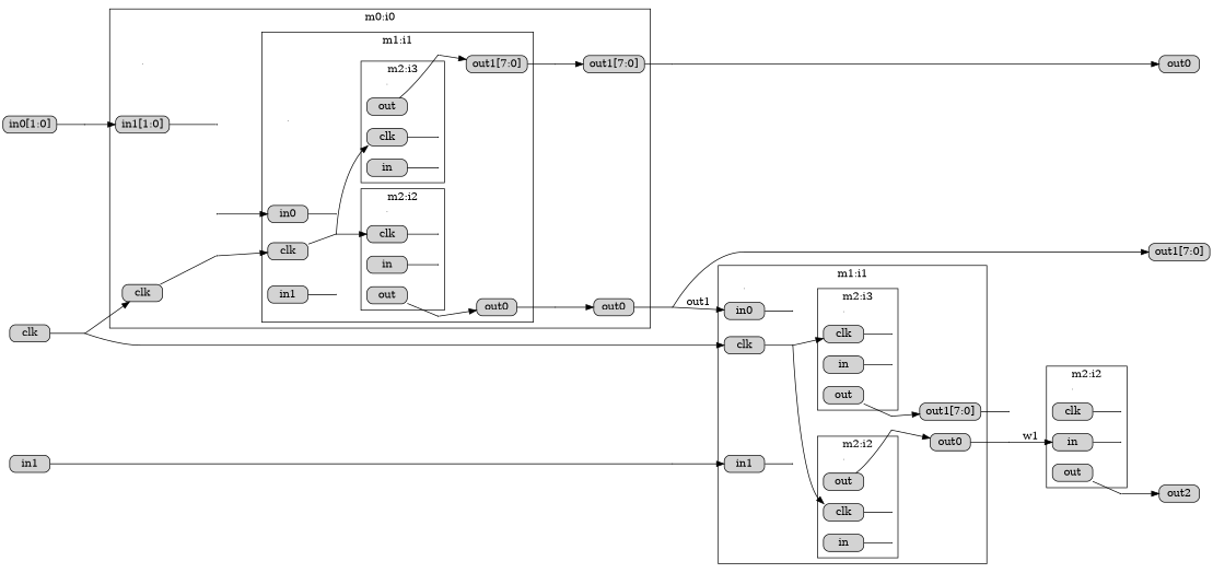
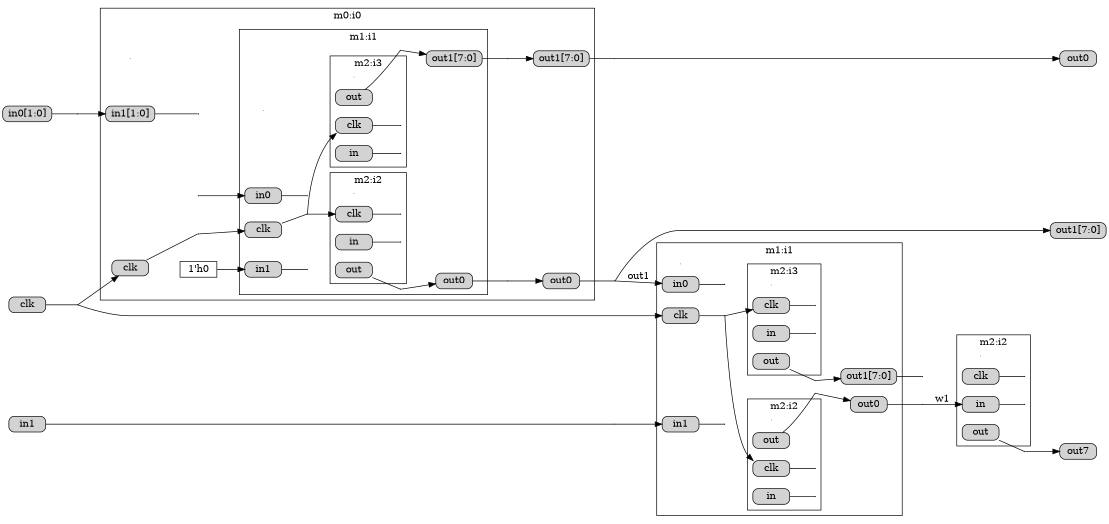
  digraph {
    rankdir=LR
    splines=true
    node [shape=point]
    edge [dir=none labelfloat=false]
    n1 [height=0.1 label=clk shape=box style="rounded,filled"]
    n2 [height=0.1 label="in0[1:0]" shape=box style="rounded,filled"]
    n3 [height=0.1 label=in1 shape=box style="rounded,filled"]
    n4 [height=0.1 label=out0 shape=box style="rounded,filled"]
    n5 [height=0.1 label="out1[7:0]" shape=box style="rounded,filled"]
-   n6 [height=0.1 label=out2 shape=box style="rounded,filled"]
+   n6 [height=0.1 label=out7 shape=box style="rounded,filled"]
    tmp2 [height=0.0 width=0.0]
    n8 [height=0.1 label=clk shape=box style="rounded,filled"]
    _i0_i1_i2_clk_input_br [height=0.01 width=0.01]
    n10 [height=0.1 label=in shape=box style="rounded,filled"]
    _i0_i1_i2_in_input_br [height=0.01 width=0.01]
    n12 [height=0.1 label=out shape=box style="rounded,filled"]
    tmp3 [height=0.0 width=0.0]
    n14 [height=0.1 label=clk shape=box style="rounded,filled"]
    _i0_i1_i3_clk_input_br [height=0.01 width=0.01]
    n16 [height=0.1 label=in shape=box style="rounded,filled"]
    _i0_i1_i3_in_input_br [height=0.01 width=0.01]
    n18 [height=0.1 label=out shape=box style="rounded,filled"]
    tmp1 [height=0.0 width=0.0]
    _i0_i1_i2_out_output_br [height=0.01 width=0.01]
    _i0_i1_i3_out_output_br [height=0.01 width=0.01]
    n22 [height=0.1 label=clk shape=box style="rounded,filled"]
    _i0_i1_clk_input_br [height=0.01 width=0.01]
    n24 [height=0.1 label=in0 shape=box style="rounded,filled"]
    _i0_i1_in0_input_br [height=0.01 width=0.01]
    n26 [height=0.1 label=in1 shape=box style="rounded,filled"]
    _i0_i1_in1_input_br [height=0.01 width=0.01]
    n28 [height=0.1 label=out0 shape=box style="rounded,filled"]
    n29 [height=0.1 label="out1[7:0]" shape=box style="rounded,filled"]
    tmp0 [height=0.0 width=0.0]
    _i0_i1_out0_output_br [height=0.01 width=0.01]
    _i0_i1_out1_output_br [height=0.01 width=0.01]
    n33 [height=0.1 label=clk shape=box style="rounded,filled"]
    _i0_clk_input_br [height=0.01 width=0.01]
    _i0_in0_input_br [height=0.01 width=0.01]
    n36 [height=0.1 label="in1[1:0]" shape=box style="rounded,filled"]
    _i0_in1_input_br [height=0.01 width=0.01]
    n38 [height=0.1 label=out0 shape=box style="rounded,filled"]
    n39 [height=0.1 label="out1[7:0]" shape=box style="rounded,filled"]
+   n40 [height=0.1 label="1'h0" shape=box]
    tmp5 [height=0.0 width=0.0]
    n42 [height=0.1 label=clk shape=box style="rounded,filled"]
    _i1_i2_clk_input_br [height=0.01 width=0.01]
    n44 [height=0.1 label=in shape=box style="rounded,filled"]
    _i1_i2_in_input_br [height=0.01 width=0.01]
    n46 [height=0.1 label=out shape=box style="rounded,filled"]
    tmp6 [height=0.0 width=0.0]
    n48 [height=0.1 label=clk shape=box style="rounded,filled"]
    _i1_i3_clk_input_br [height=0.01 width=0.01]
    n50 [height=0.1 label=in shape=box style="rounded,filled"]
    _i1_i3_in_input_br [height=0.01 width=0.01]
    n52 [height=0.1 label=out shape=box style="rounded,filled"]
    tmp4 [height=0.0 width=0.0]
    _i1_i2_out_output_br [height=0.01 width=0.01]
    _i1_i3_out_output_br [height=0.01 width=0.01]
    n56 [height=0.1 label=clk shape=box style="rounded,filled"]
    _i1_clk_input_br [height=0.01 width=0.01]
    n58 [height=0.1 label=in0 shape=box style="rounded,filled"]
    _i1_in0_input_br [height=0.01 width=0.01]
    n60 [height=0.1 label=in1 shape=box style="rounded,filled"]
    _i1_in1_input_br [height=0.01 width=0.01]
    n62 [height=0.1 label=out0 shape=box style="rounded,filled"]
    n63 [height=0.1 label="out1[7:0]" shape=box style="rounded,filled"]
    tmp7 [height=0.0 width=0.0]
    n65 [height=0.1 label=clk shape=box style="rounded,filled"]
    _i2_clk_input_br [height=0.01 width=0.01]
    n67 [height=0.1 label=in shape=box style="rounded,filled"]
    _i2_in_input_br [height=0.01 width=0.01]
    n69 [height=0.1 label=out shape=box style="rounded,filled"]
    _clk_input_br [height=0.01 width=0.01]
    _in0_input_br [height=0.01 width=0.01]
    _in1_input_br [height=0.01 width=0.01]
    _i0_out0_output_br [height=0.01 width=0.01]
    _i0_out1_output_br [height=0.01 width=0.01]
    _i1_out0_output_br [height=0.01 width=0.01]
    _i1_out1_output_br [height=0.01 width=0.01]
    _i2_out_output_br [height=0.01 width=0.01]
    subgraph sub_1 {
      rank=min
      n1
    }
    subgraph sub_2 {
      rank=min
      n2
    }
    subgraph sub_3 {
      rank=min
      n3
    }
    subgraph sub_4 {
      rank=max
      n4
    }
    subgraph sub_5 {
      rank=max
      n5
    }
    subgraph sub_6 {
      rank=max
      n6
    }
    subgraph cluster_7 {
      label="m0:i0"
      tmp0
      _i0_i1_out0_output_br
      _i0_i1_out1_output_br
      n33
      _i0_clk_input_br
      _i0_in0_input_br
      n36
      _i0_in1_input_br
      n38
      n39
+     n40
      subgraph cluster_8 {
        label="m1:i1"
        tmp1
        _i0_i1_i2_out_output_br
        _i0_i1_i3_out_output_br
        n22
        _i0_i1_clk_input_br
        n24
        _i0_i1_in0_input_br
        n26
        _i0_i1_in1_input_br
        n28
        n29
        subgraph cluster_9 {
          label="m2:i2"
          tmp2
          n8
          _i0_i1_i2_clk_input_br
          n10
          _i0_i1_i2_in_input_br
          n12
        }
        subgraph cluster_10 {
          label="m2:i3"
          tmp3
          n14
          _i0_i1_i3_clk_input_br
          n16
          _i0_i1_i3_in_input_br
          n18
        }
      }
    }
    subgraph cluster_11 {
      label="m1:i1"
      tmp4
      _i1_i2_out_output_br
      _i1_i3_out_output_br
      n56
      _i1_clk_input_br
      n58
      _i1_in0_input_br
      n60
      _i1_in1_input_br
      n62
      n63
      subgraph cluster_12 {
        label="m2:i2"
        tmp5
        n42
        _i1_i2_clk_input_br
        n44
        _i1_i2_in_input_br
        n46
      }
      subgraph cluster_13 {
        label="m2:i3"
        tmp6
        n48
        _i1_i3_clk_input_br
        n50
        _i1_i3_in_input_br
        n52
      }
    }
    subgraph cluster_14 {
      label="m2:i2"
      tmp7
      n65
      _i2_clk_input_br
      n67
      _i2_in_input_br
      n69
    }
    n1 -> _clk_input_br
    n2 -> _in0_input_br
    n3 -> _in1_input_br
    n8 -> _i0_i1_i2_clk_input_br
    n10 -> _i0_i1_i2_in_input_br
    n12 -> _i0_i1_i2_out_output_br
    n14 -> _i0_i1_i3_clk_input_br
    n16 -> _i0_i1_i3_in_input_br
    n18 -> _i0_i1_i3_out_output_br
    _i0_i1_i2_out_output_br -> n28 [dir=""]
    _i0_i1_i3_out_output_br -> n29 [dir=""]
    n22 -> _i0_i1_clk_input_br
    _i0_i1_clk_input_br -> n8 [label=" " dir=""]
    _i0_i1_clk_input_br -> n14 [label=" " dir=""]
    n24 -> _i0_i1_in0_input_br
    n26 -> _i0_i1_in1_input_br
    n28 -> _i0_i1_out0_output_br
    n29 -> _i0_i1_out1_output_br
    _i0_i1_out0_output_br -> n38 [dir=""]
    _i0_i1_out1_output_br -> n39 [dir=""]
    n33 -> _i0_clk_input_br
    _i0_clk_input_br -> n22 [label=" " dir=""]
    _i0_in0_input_br -> n24 [label=" " dir=""]
    n36 -> _i0_in1_input_br
    n38 -> _i0_out0_output_br
    n39 -> _i0_out1_output_br
+   n40 -> n26 [label=" " dir=""]
    n42 -> _i1_i2_clk_input_br
    n44 -> _i1_i2_in_input_br
    n46 -> _i1_i2_out_output_br
    n48 -> _i1_i3_clk_input_br
    n50 -> _i1_i3_in_input_br
    n52 -> _i1_i3_out_output_br
    _i1_i2_out_output_br -> n62 [dir=""]
    _i1_i3_out_output_br -> n63 [dir=""]
    n56 -> _i1_clk_input_br
    _i1_clk_input_br -> n42 [label=" " dir=""]
    _i1_clk_input_br -> n48 [label=" " dir=""]
    n58 -> _i1_in0_input_br
    n60 -> _i1_in1_input_br
    n62 -> _i1_out0_output_br
    n63 -> _i1_out1_output_br
    n65 -> _i2_clk_input_br
    n67 -> _i2_in_input_br
    n69 -> _i2_out_output_br
    _clk_input_br -> n33 [label=" " dir=""]
    _clk_input_br -> n56 [label=" " dir=""]
    _in0_input_br -> n36 [label=" " dir=""]
    _in1_input_br -> n60 [label=" " dir=""]
    _i0_out0_output_br -> n5 [dir=""]
    _i0_out0_output_br -> n58 [label=out1 dir=""]
    _i0_out1_output_br -> n4 [dir=""]
    _i1_out0_output_br -> n67 [label=w1 dir=""]
    _i2_out_output_br -> n6 [dir=""]
  }
